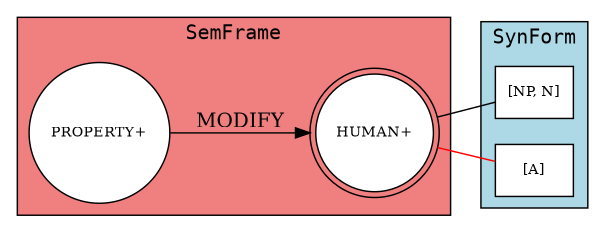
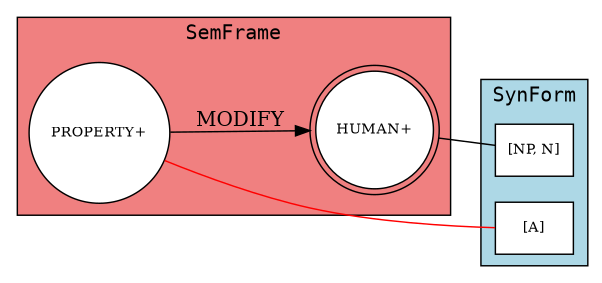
  digraph {
    fontname=consolas
    rankdir=LR
    node [fillcolor=white fontsize=10 shape=box style=filled]
    edge [dir=none penwidth=1]
    n1 [color=black label="HUMAN+" shape=doublecircle]
    n2 [color=black label="PROPERTY+" shape=circle]
    n3 [label="[NP, N]"]
    n4 [label="[A]"]
    subgraph cluster_1 {
      bgcolor=lightcoral
      label=SemFrame
      n1
      n2
    }
    subgraph cluster_2 {
      bgcolor=lightblue
      label=SynForm
      n3
      n4
    }
    n1 -> n3 [color=black]
    n2 -> n1 [label=MODIFY dir="" penwidth=""]
-   n1 -> n4 [color=red]
+   n2 -> n4 [color=red]
  }
